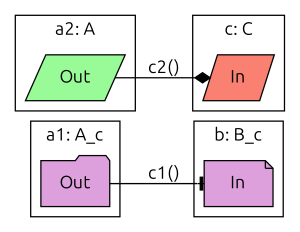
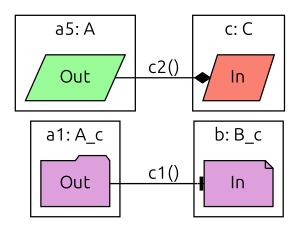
  digraph {
    rankdir=LR
    fontname=Ubuntu
    node [shape=parallelogram style=filled fillcolor=plum fontname=Ubuntu]
    edge [fontname=Ubuntu]
    n1 [label=Out shape=folder]
    n2 [label=In fillcolor=salmon]
    n3 [label=Out fillcolor=palegreen]
    n4 [label=In shape=note]
    subgraph cluster_1 {
      label="a1: A_c"
      n1
    }
    subgraph cluster_2 {
      label="c: C"
      n2
    }
    subgraph cluster_3 {
-     label="a2: A"
+     label="a5: A"
      n3
    }
    subgraph cluster_4 {
      label="b: B_c"
      n4
    }
    n1 -> n4 [label="c1()" arrowhead=tee]
    n3 -> n2 [label="c2()" arrowhead=diamond]
  }
